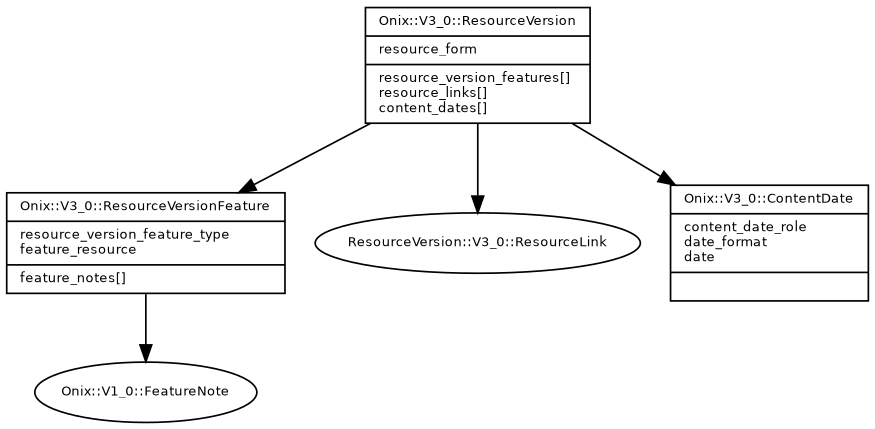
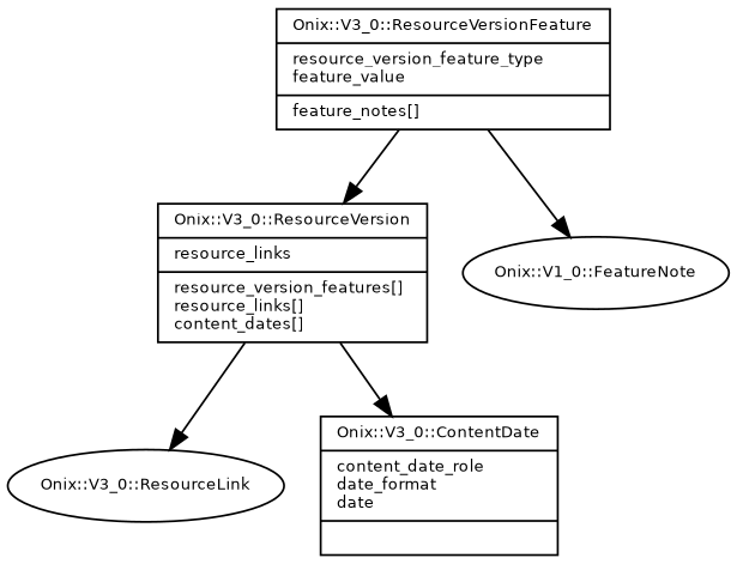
  digraph {
    fontname="Bitstream Vera Sans"
    fontsize=8
    node [fontname="Bitstream Vera Sans" fontsize=8 shape=record]
    edge [arrowhead=normal fontname="Bitstream Vera Sans" fontsize=8]
-   n1 [label="{Onix::V3_0::ResourceVersion\l|resource_form\l|resource_version_features[]\lresource_links[]\lcontent_dates[]\l}"]
-   n2 [label="{Onix::V3_0::ResourceVersionFeature\l|resource_version_feature_type\lfeature_resource\l|feature_notes[]\l}"]
-   n3 [label="ResourceVersion::V3_0::ResourceLink" shape=oval]
+   n1 [label="{Onix::V3_0::ResourceVersion\l|resource_links\l|resource_version_features[]\lresource_links[]\lcontent_dates[]\l}"]
+   n2 [label="{Onix::V3_0::ResourceVersionFeature\l|resource_version_feature_type\lfeature_value\l|feature_notes[]\l}"]
+   n3 [label="Onix::V3_0::ResourceLink" shape=oval]
    n4 [label="{Onix::V3_0::ContentDate\l|content_date_role\ldate_format\ldate\l|\l}"]
    n5 [label="Onix::V1_0::FeatureNote" shape=oval]
-   n1 -> n2
+   n2 -> n1
    n1 -> n3
    n1 -> n4
    n2 -> n5
  }
